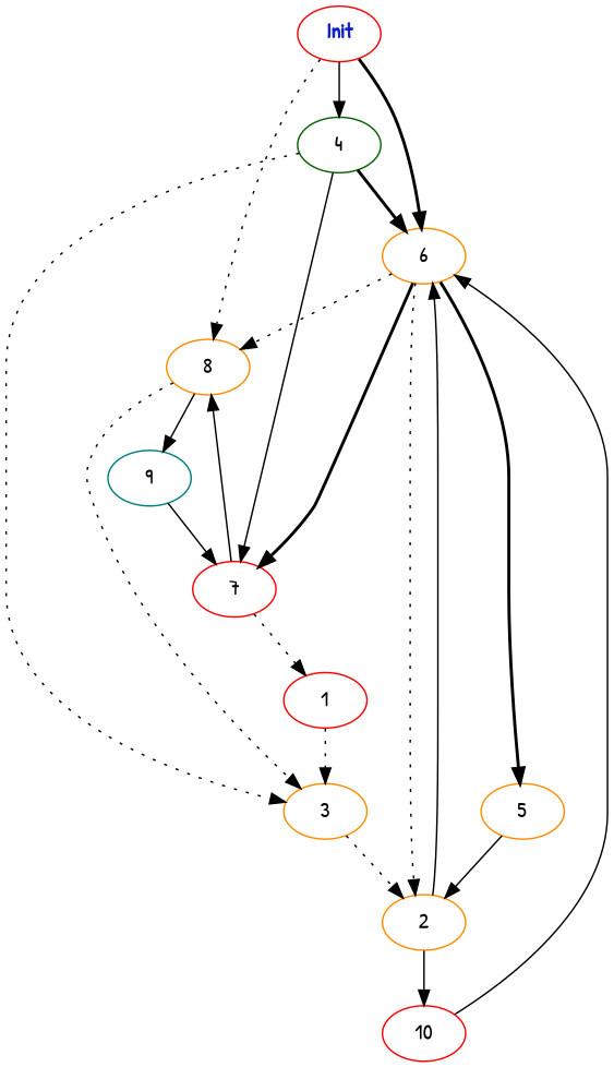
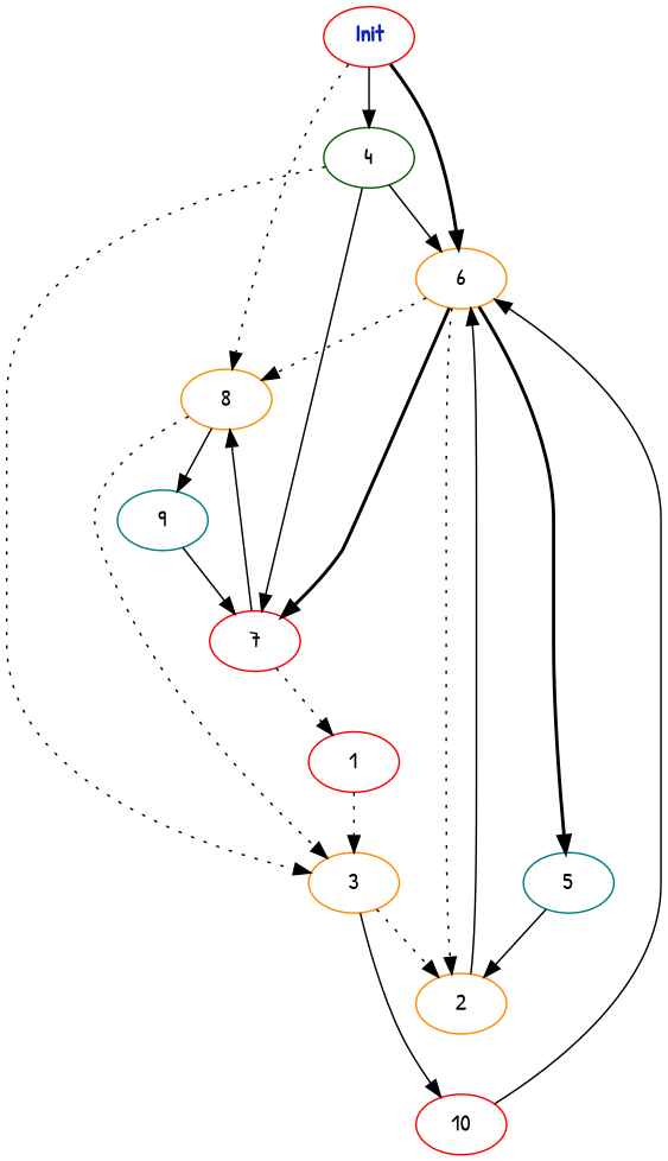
  digraph {
    fontname="Patrick Hand"
    node [color=red fontname="Patrick Hand"]
    edge [fontname="Patrick Hand" style=solid weight=7.0]
    n1 [fontcolor="#1020d0" label=<<b>Init</b>>]
    4 [color=darkgreen]
    8 [color=darkorange]
    6 [color=darkorange]
    3 [color=darkorange]
    7
    9 [color=teal]
    2 [color=darkorange]
-   5 [color=darkorange]
+   5 [color=teal]
    1
    10
    n1 -> 4 [weight=6.0]
    n1 -> 8 [style=dotted weight=2.0]
    n1 -> 6 [style=bold weight=6.0]
-   4 -> 6 [style=bold]
+   4 -> 6
    4 -> 3 [style=dotted weight=1.0]
    4 -> 7 [weight=5.0]
    8 -> 3 [style=dotted weight=5.0]
    8 -> 9 [weight=2.0]
    6 -> 8 [style=dotted]
    6 -> 7 [style=bold weight=3.0]
    6 -> 2 [style=dotted]
    6 -> 5 [style=bold weight=1.0]
    3 -> 2 [style=dotted weight=4.0]
    7 -> 8 [weight=3.0]
    7 -> 1 [style=dotted weight=1.0]
    9 -> 7 [weight=8.0]
    2 -> 6
-   2 -> 10 [weight=5.0]
+   3 -> 10 [weight=5.0]
    5 -> 2 [weight=9.0]
    1 -> 3 [style=dotted weight=4.0]
    10 -> 6 [weight=4.0]
  }
